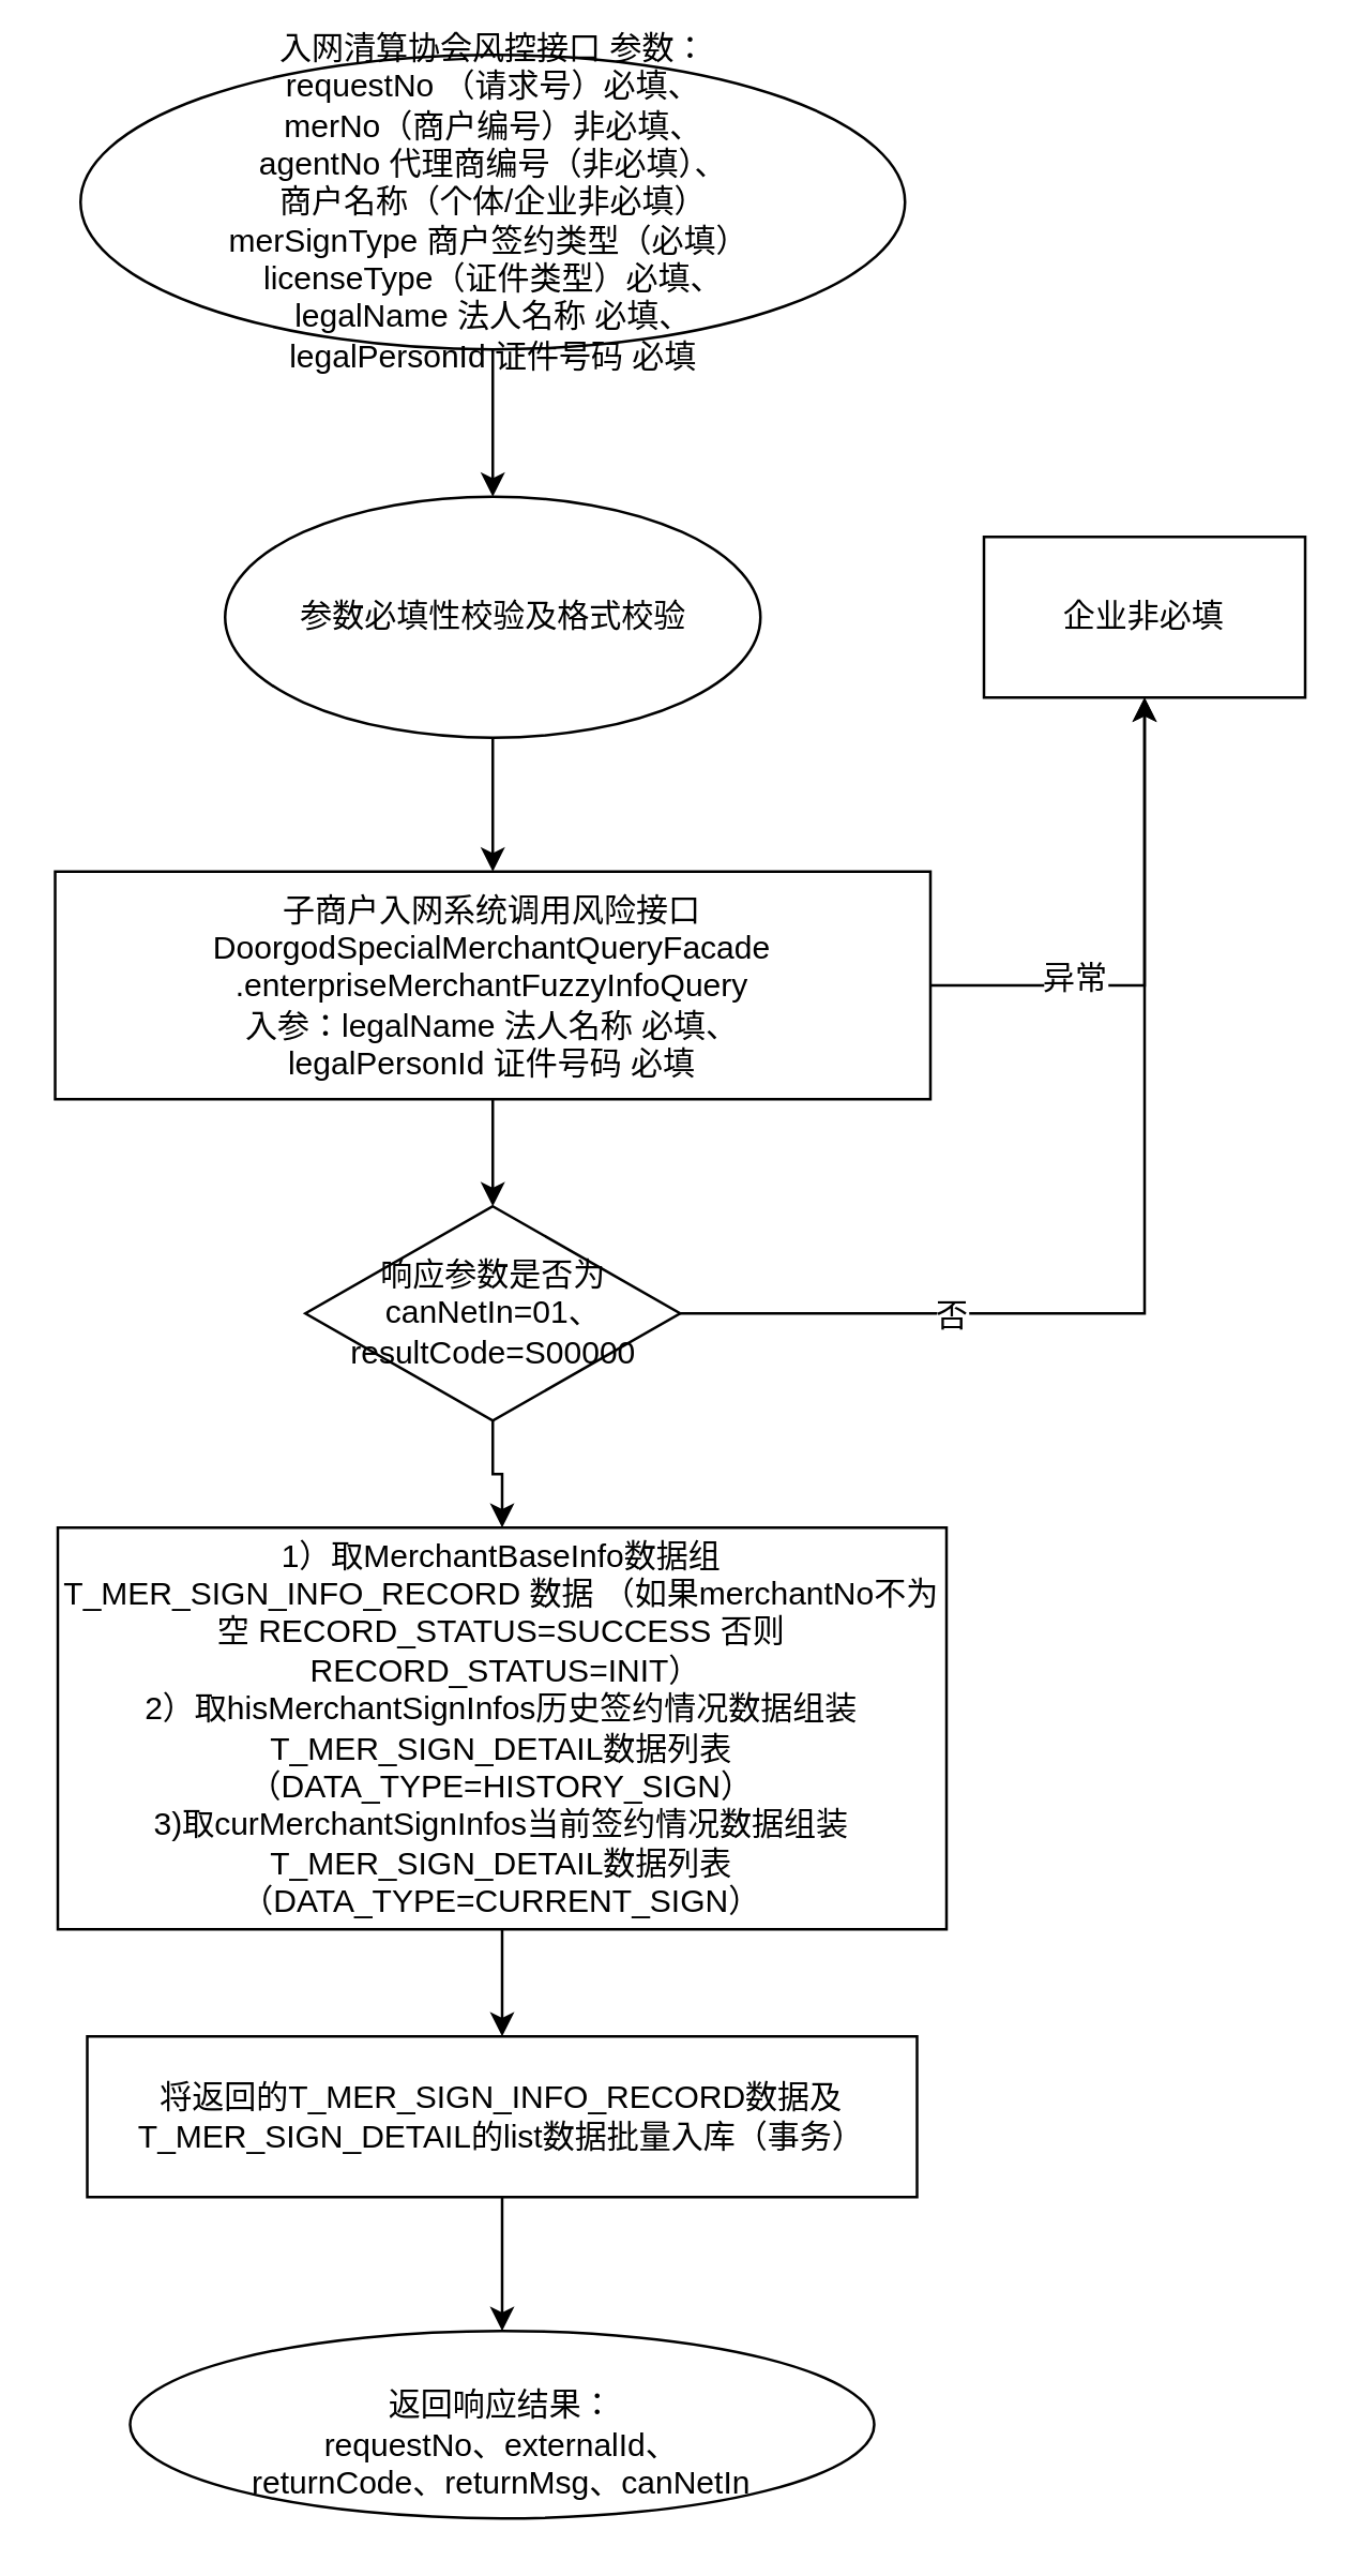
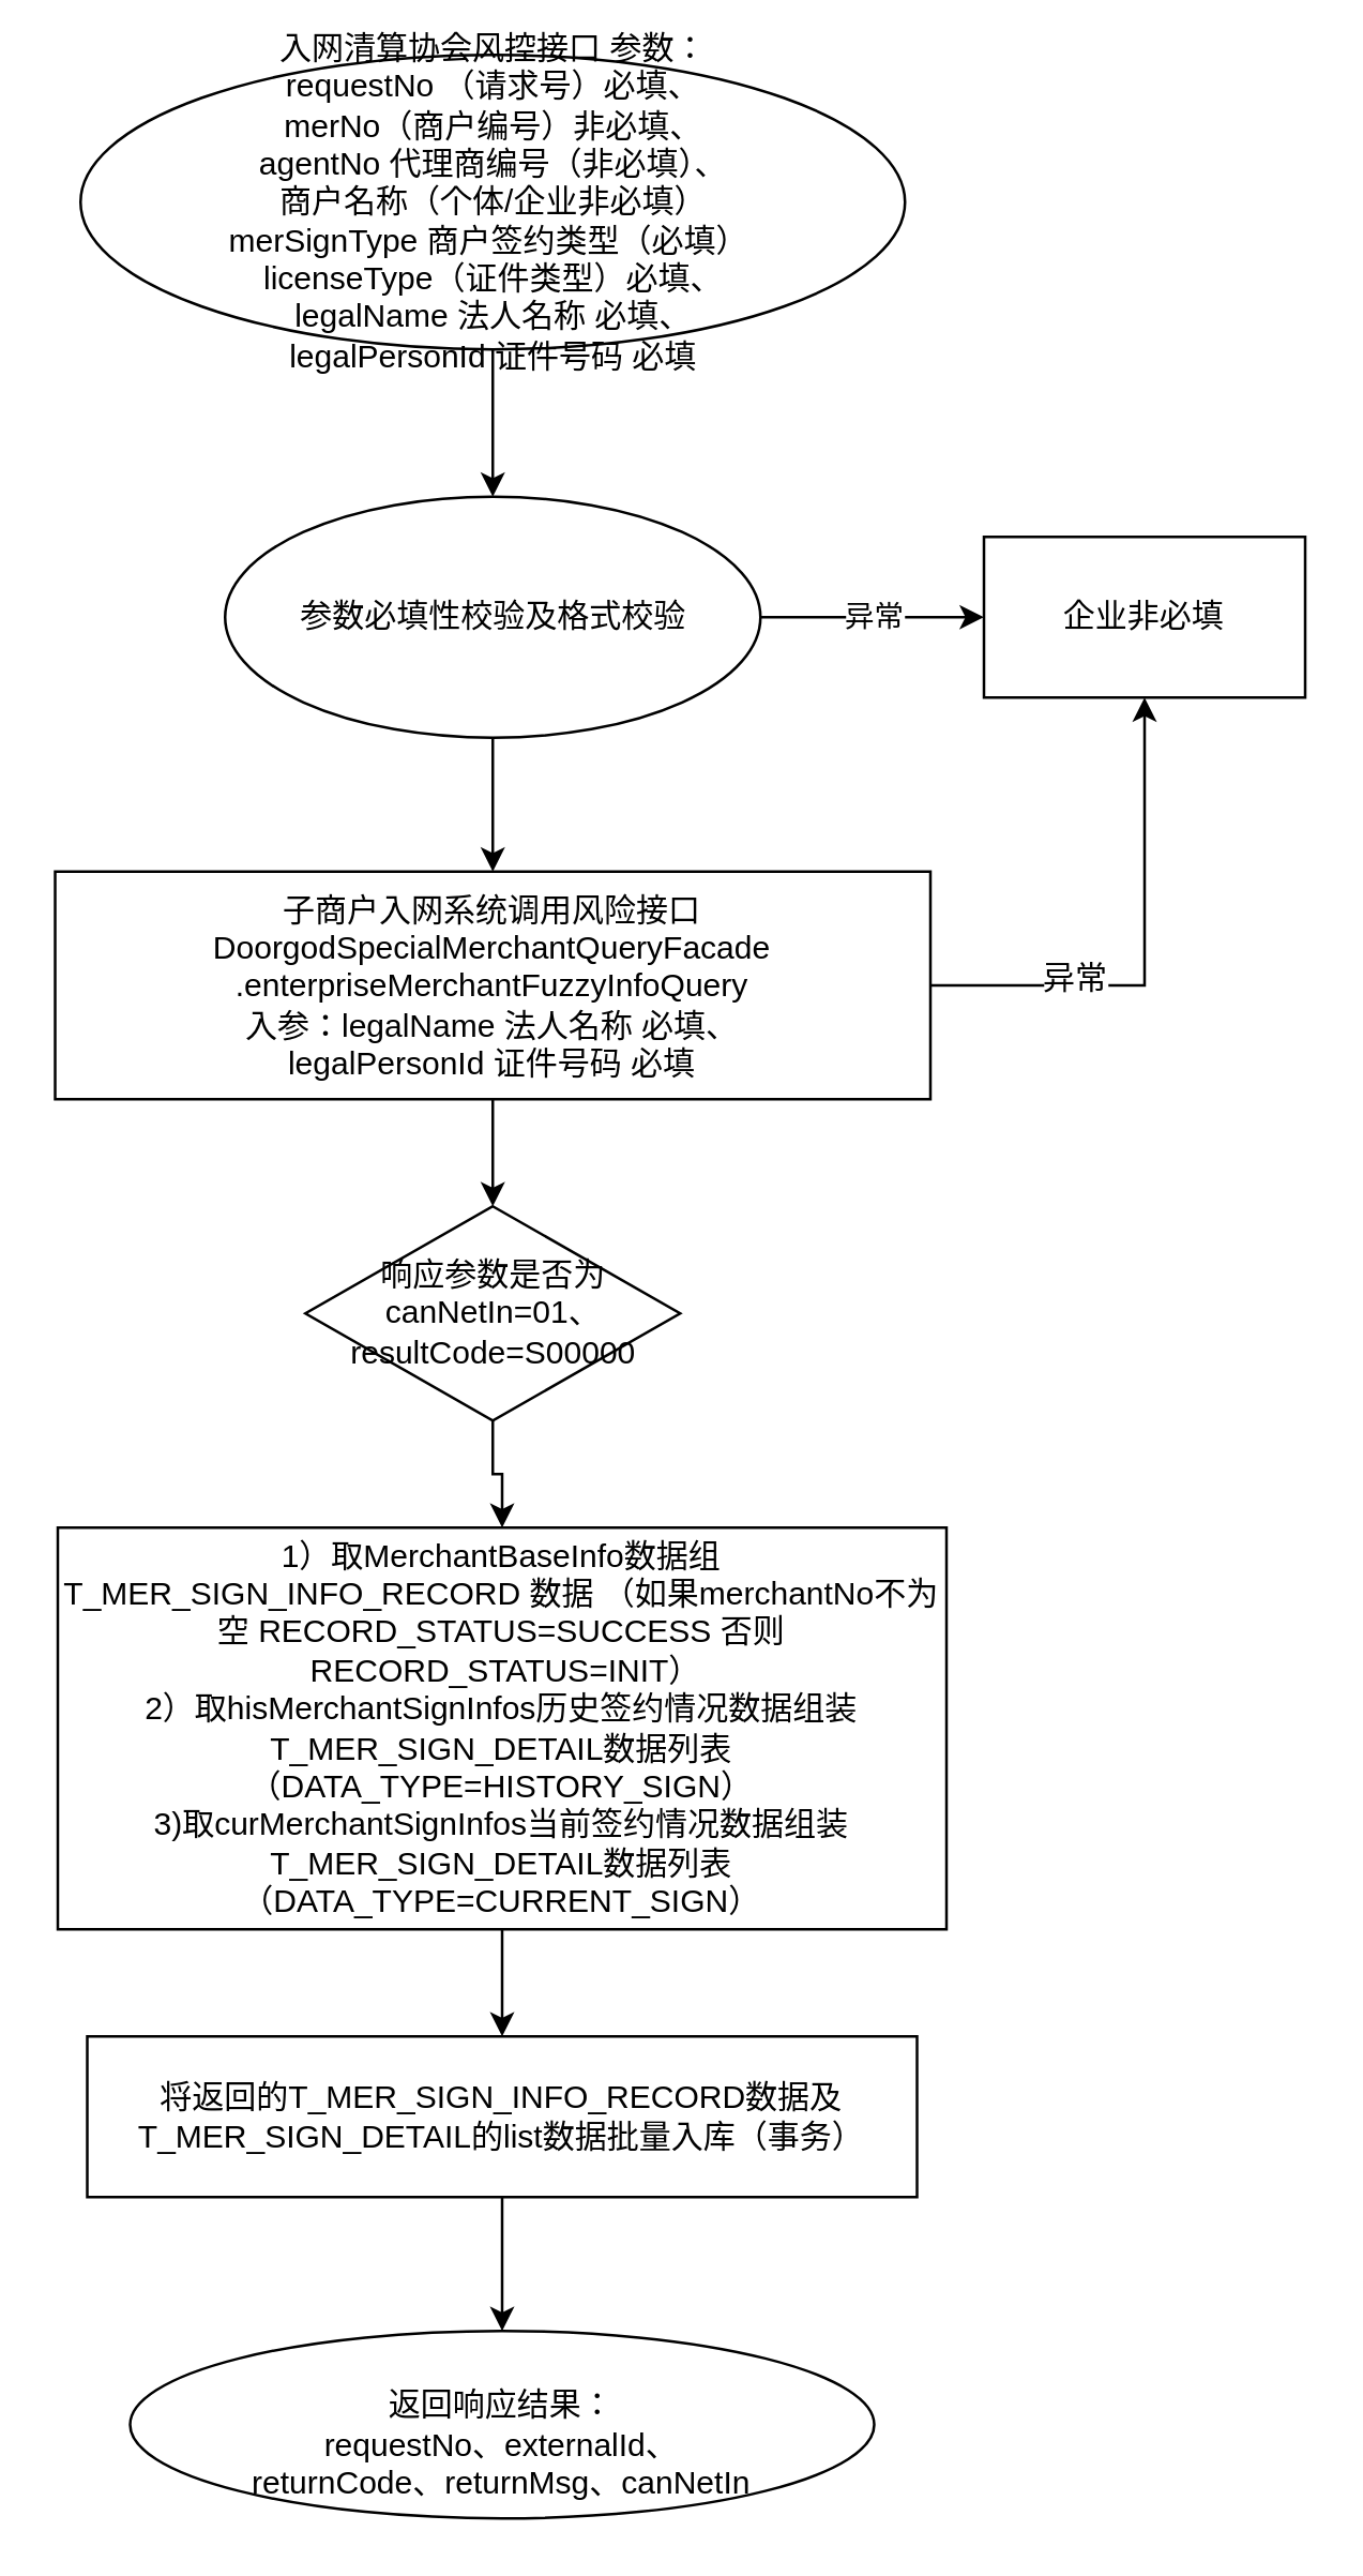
  <mxCell id="0" />
  <mxCell id="1" parent="0" />
  <mxCell id="2" style="edgeStyle=orthogonalEdgeStyle;rounded=0;orthogonalLoop=1;jettySize=auto;html=1;entryX=0.5;entryY=0;entryDx=0;entryDy=0;" parent="1" source="3" target="6" edge="1"><mxGeometry relative="1" as="geometry" /></mxCell>
  <mxCell id="3" value="入网清算协会风控接口 参数：&lt;br&gt;requestNo （请求号）必填、&lt;br&gt;merNo（&lt;span&gt;商户编号）非必填、&lt;br&gt;agentNo 代理商编号（非必填）、&lt;br&gt;商户名称（个体/企业非必填）&lt;br&gt;&lt;/span&gt;merSignType 商户签约类型（必填）&amp;nbsp;&lt;br&gt;licenseType（证件类型）必填、&lt;span&gt;&lt;br&gt;legalName 法人名称 必填、&lt;br&gt;legalPersonId 证件号码 必填&lt;/span&gt;" style="ellipse;whiteSpace=wrap;html=1;" parent="1" vertex="1"><mxGeometry x="29.5" y="20" width="308" height="110" as="geometry" /></mxCell>
+ <mxCell id="4" value="异常" style="edgeStyle=orthogonalEdgeStyle;rounded=0;orthogonalLoop=1;jettySize=auto;html=1;entryX=0;entryY=0.5;entryDx=0;entryDy=0;" parent="1" source="6" target="7" edge="1"><mxGeometry relative="1" as="geometry" /></mxCell>
  <mxCell id="5" style="edgeStyle=orthogonalEdgeStyle;rounded=0;orthogonalLoop=1;jettySize=auto;html=1;entryX=0.5;entryY=0;entryDx=0;entryDy=0;" parent="1" source="6" target="11" edge="1"><mxGeometry relative="1" as="geometry" /></mxCell>
  <mxCell id="6" value="参数必填性校验及格式校验" style="ellipse;whiteSpace=wrap;html=1;" parent="1" vertex="1"><mxGeometry x="83.5" y="185" width="200" height="90" as="geometry" /></mxCell>
  <mxCell id="7" value="企业非必填" style="rounded=0;whiteSpace=wrap;html=1;" parent="1" vertex="1"><mxGeometry x="367" y="200" width="120" height="60" as="geometry" /></mxCell>
  <mxCell id="8" style="edgeStyle=orthogonalEdgeStyle;rounded=0;orthogonalLoop=1;jettySize=auto;html=1;exitX=1;exitY=0.5;exitDx=0;exitDy=0;" parent="1" source="11" target="7" edge="1"><mxGeometry relative="1" as="geometry" /></mxCell>
  <mxCell id="9" value="异常" style="text;html=1;resizable=0;points=[];align=center;verticalAlign=middle;labelBackgroundColor=#ffffff;" parent="8" vertex="1" connectable="0"><mxGeometry x="-0.436" y="3" relative="1" as="geometry"><mxPoint as="offset" /></mxGeometry></mxCell>
  <mxCell id="10" style="edgeStyle=orthogonalEdgeStyle;rounded=0;orthogonalLoop=1;jettySize=auto;html=1;" parent="1" source="11" target="15" edge="1"><mxGeometry relative="1" as="geometry" /></mxCell>
  <mxCell id="11" value="&lt;span&gt;子商户入网系统调用风险接口&lt;br&gt;&lt;/span&gt;&lt;span&gt;DoorgodSpecialMerchantQueryFacade&lt;br&gt;&lt;/span&gt;.enterpriseMerchantFuzzyInfoQuery&lt;span&gt;&lt;br&gt;&lt;/span&gt;&lt;span&gt;入参：&lt;/span&gt;legalName 法人名称 必填、&lt;br&gt;legalPersonId 证件号码 必填&lt;span&gt;&lt;br&gt;&lt;/span&gt;" style="rounded=0;whiteSpace=wrap;html=1;" parent="1" vertex="1"><mxGeometry x="20" y="325" width="327" height="85" as="geometry" /></mxCell>
- <mxCell id="12" style="edgeStyle=orthogonalEdgeStyle;rounded=0;orthogonalLoop=1;jettySize=auto;html=1;exitX=1;exitY=0.5;exitDx=0;exitDy=0;entryX=0.5;entryY=1;entryDx=0;entryDy=0;" parent="1" source="15" target="7" edge="1"><mxGeometry relative="1" as="geometry" /></mxCell>
- <mxCell id="13" value="否" style="text;html=1;resizable=0;points=[];align=center;verticalAlign=middle;labelBackgroundColor=#ffffff;" parent="12" vertex="1" connectable="0"><mxGeometry x="-0.499" relative="1" as="geometry"><mxPoint as="offset" /></mxGeometry></mxCell>
  <mxCell id="14" style="edgeStyle=orthogonalEdgeStyle;rounded=0;orthogonalLoop=1;jettySize=auto;html=1;" parent="1" source="15" target="17" edge="1"><mxGeometry relative="1" as="geometry" /></mxCell>
  <mxCell id="15" value="响应参数是否为&lt;br&gt;&lt;span&gt;canNetIn=&lt;/span&gt;&lt;span&gt;01、&lt;br&gt;&lt;/span&gt;resultCode=&lt;span&gt;S00000&lt;/span&gt;&lt;span&gt;&lt;br&gt;&lt;/span&gt;" style="rhombus;whiteSpace=wrap;html=1;" parent="1" vertex="1"><mxGeometry x="113.5" y="450" width="140" height="80" as="geometry" /></mxCell>
  <mxCell id="16" style="edgeStyle=orthogonalEdgeStyle;rounded=0;orthogonalLoop=1;jettySize=auto;html=1;" parent="1" source="17" target="19" edge="1"><mxGeometry relative="1" as="geometry" /></mxCell>
  <mxCell id="17" value="&lt;span&gt;1）取MerchantBaseInfo数据组 T_&lt;/span&gt;&lt;span&gt;MER_&lt;/span&gt;&lt;span&gt;SIGN&lt;/span&gt;&lt;span&gt;_INFO_RECORD 数据 （如果merchantNo不为空&amp;nbsp;&lt;/span&gt;&lt;span&gt;RECORD&lt;/span&gt;&lt;span&gt;_&lt;/span&gt;&lt;span&gt;STATUS=SUCCESS 否则 &amp;nbsp;&lt;/span&gt;RECORD_STATUS=INIT）&lt;br&gt;2）取&lt;span&gt;hisMerchantSignInfos历史签约情况数据组装&lt;/span&gt;&lt;span&gt;T_MER&lt;/span&gt;&lt;span&gt;_&lt;/span&gt;&lt;span&gt;SIGN&lt;/span&gt;&lt;span&gt;_DETAIL数据列表（DATA_TYPE=&lt;/span&gt;&lt;span&gt;HISTORY_SIGN&lt;/span&gt;）&lt;br&gt;3)取&lt;span&gt;curMerchantSignInfos当前签约情况数据组装&lt;/span&gt;T_MER_SIGN_DETAIL数据列表（DATA_TYPE=&lt;span&gt;CURRENT&lt;/span&gt;_SIGN）&lt;br&gt;" style="rounded=0;whiteSpace=wrap;html=1;" parent="1" vertex="1"><mxGeometry x="21" y="570" width="332" height="150" as="geometry" /></mxCell>
  <mxCell id="18" style="edgeStyle=orthogonalEdgeStyle;rounded=0;orthogonalLoop=1;jettySize=auto;html=1;exitX=0.5;exitY=1;exitDx=0;exitDy=0;entryX=0.5;entryY=0;entryDx=0;entryDy=0;" parent="1" source="19" target="20" edge="1"><mxGeometry relative="1" as="geometry" /></mxCell>
  <mxCell id="19" value="将返回的T_MER_SIGN_INFO_RECORD数据及T_MER_SIGN_DETAIL的list数据批量入库（事务）" style="rounded=0;whiteSpace=wrap;html=1;" parent="1" vertex="1"><mxGeometry x="32" y="760" width="310" height="60" as="geometry" /></mxCell>
  <mxCell id="20" value="&lt;br&gt;&lt;br&gt;返回响应结果：&lt;br&gt;requestNo、externalId、&lt;br&gt;returnCode、&lt;span style=&quot;font-family: &amp;#34;helvetica&amp;#34;&quot;&gt;returnMsg&lt;/span&gt;&lt;span style=&quot;font-family: &amp;#34;helvetica&amp;#34;&quot;&gt;、&lt;/span&gt;&lt;span style=&quot;font-family: &amp;#34;helvetica&amp;#34;&quot;&gt;canNetIn&lt;/span&gt;&lt;span style=&quot;font-family: &amp;#34;helvetica&amp;#34;&quot;&gt;&lt;br&gt;&lt;/span&gt;&lt;br&gt;" style="ellipse;whiteSpace=wrap;html=1;" parent="1" vertex="1"><mxGeometry x="48" y="870" width="278" height="70" as="geometry" /></mxCell>
